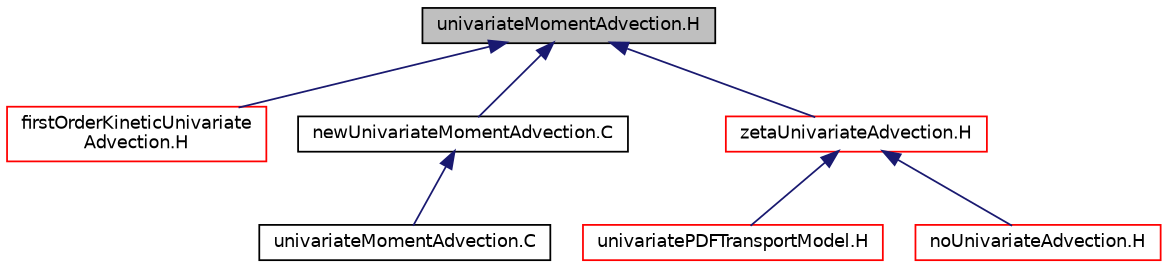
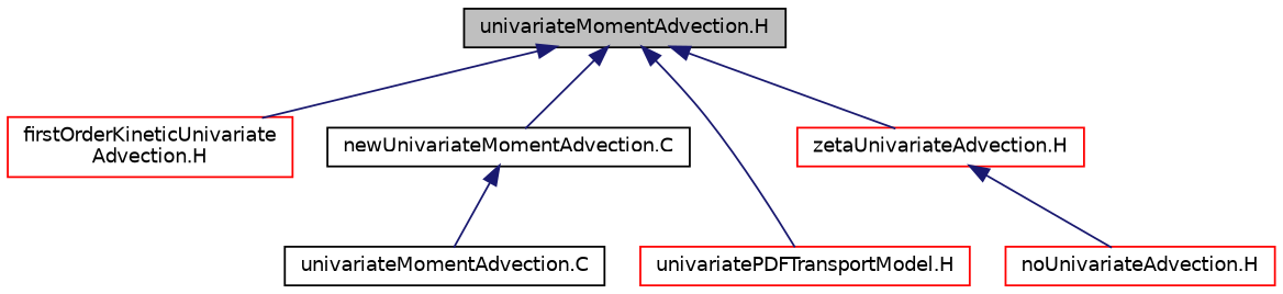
  digraph {
    node [color=red fontname=Helvetica fontsize=10 shape=record]
    edge [color=midnightblue dir=back fontname=Helvetica fontsize=10 labelfontname=Helvetica labelfontsize=10 style=solid]
    n1 [color=black fillcolor=grey75 fontcolor=black height=0.2 label="univariateMomentAdvection.H" style=filled width=0.4]
    n2 [height=0.2 label="firstOrderKineticUnivariate\lAdvection.H" width=0.4]
    n3 [color=black height=0.2 label="newUnivariateMomentAdvection.C" width=0.4]
    n4 [height=0.2 label="zetaUnivariateAdvection.H" width=0.4]
    n5 [height=0.2 label="univariatePDFTransportModel.H" width=0.4]
    n6 [height=0.2 label="noUnivariateAdvection.H" width=0.4]
    n7 [color=black height=0.2 label="univariateMomentAdvection.C" width=0.4]
    n1 -> n2
    n1 -> n3
    n1 -> n4
-   n4 -> n5
+   n1 -> n5
    n3 -> n7
    n4 -> n6
  }
